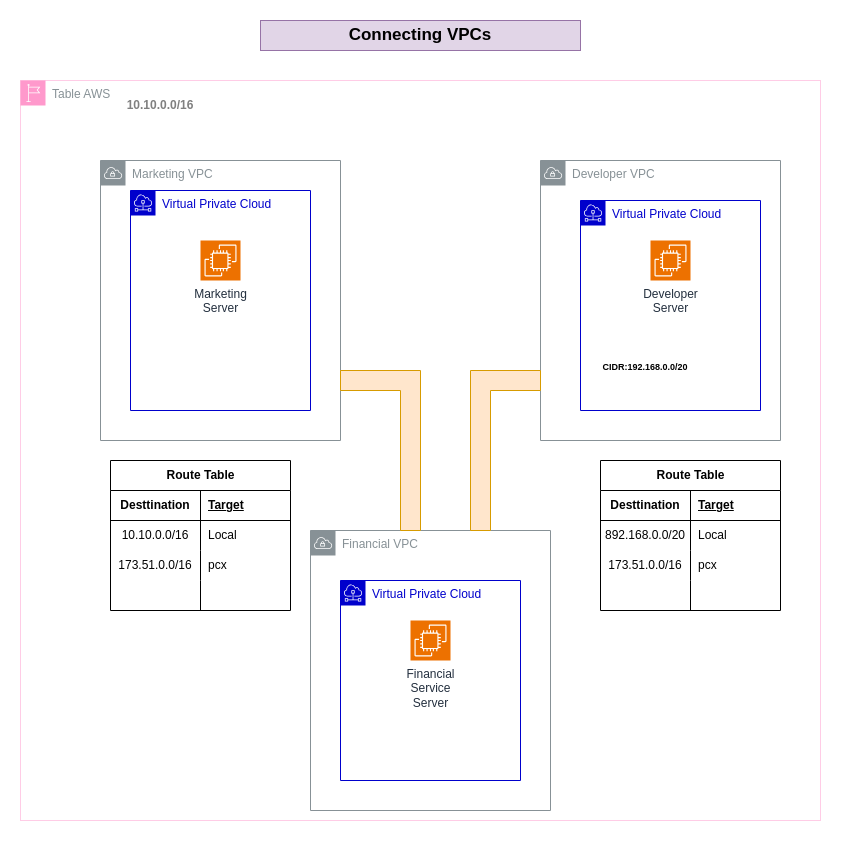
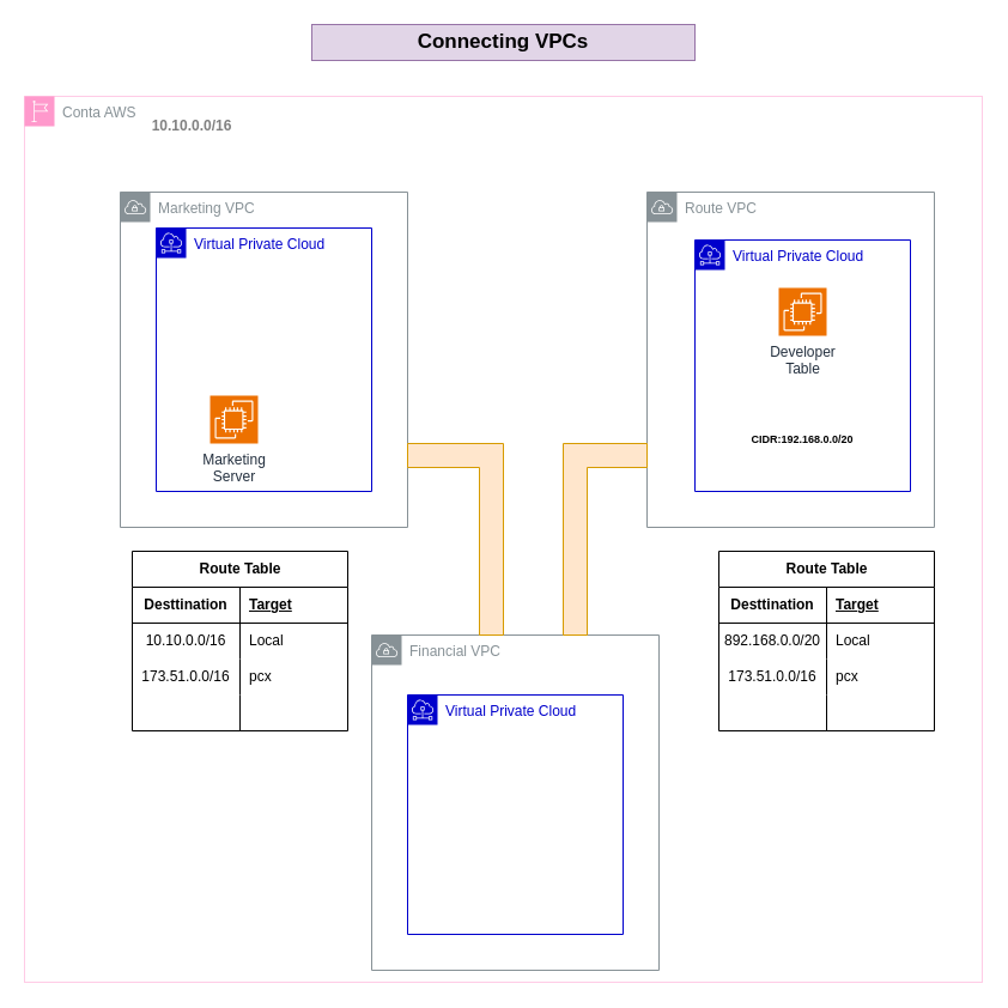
  <mxCell id="0" />
  <mxCell id="1" parent="0" />
- <mxCell id="2" value="Table AWS" style="sketch=0;outlineConnect=0;gradientColor=none;html=1;whiteSpace=wrap;fontSize=12;fontStyle=0;shape=mxgraph.aws4.group;grIcon=mxgraph.aws4.group_region;strokeColor=#FF99CC;fillColor=none;verticalAlign=top;align=left;spacingLeft=30;fontColor=#879196;dashed=1;dashPattern=1 1;" parent="1" vertex="1"><mxGeometry x="20" y="80" width="800" height="740" as="geometry" /></mxCell>
+ <mxCell id="2" value="Conta AWS" style="sketch=0;outlineConnect=0;gradientColor=none;html=1;whiteSpace=wrap;fontSize=12;fontStyle=0;shape=mxgraph.aws4.group;grIcon=mxgraph.aws4.group_region;strokeColor=#FF99CC;fillColor=none;verticalAlign=top;align=left;spacingLeft=30;fontColor=#879196;dashed=1;dashPattern=1 1;" parent="1" vertex="1"><mxGeometry x="20" y="80" width="800" height="740" as="geometry" /></mxCell>
  <mxCell id="3" value="Connecting VPCs" style="text;strokeColor=#9673a6;align=center;fillColor=#e1d5e7;html=1;verticalAlign=middle;whiteSpace=wrap;rounded=0;fontStyle=1;fontSize=17;" parent="1" vertex="1"><mxGeometry x="260" y="20" width="320" height="30" as="geometry" /></mxCell>
  <mxCell id="4" value="&lt;font color=&quot;#808080&quot; style=&quot;font-size: 12px;&quot;&gt;&lt;b style=&quot;font-size: 12px;&quot;&gt;10.10.0.0/16&lt;/b&gt;&lt;/font&gt;" style="text;strokeColor=none;align=center;fillColor=none;html=1;verticalAlign=middle;whiteSpace=wrap;rounded=0;fontSize=12;" parent="1" vertex="1"><mxGeometry x="90" y="90" width="140" height="30" as="geometry" /></mxCell>
  <mxCell id="5" value="Virtual Private Cloud" style="sketch=0;outlineConnect=0;gradientColor=none;html=1;whiteSpace=wrap;fontSize=12;fontStyle=0;shape=mxgraph.aws4.group;grIcon=mxgraph.aws4.group_subnet;strokeColor=#0000CC;fillColor=none;verticalAlign=top;align=left;spacingLeft=30;fontColor=#0000CC;dashed=0;" parent="1" vertex="1"><mxGeometry x="130" y="190" width="180" height="220" as="geometry" /></mxCell>
- <mxCell id="6" value="Marketing&lt;br&gt;Server" style="sketch=0;points=[[0,0,0],[0.25,0,0],[0.5,0,0],[0.75,0,0],[1,0,0],[0,1,0],[0.25,1,0],[0.5,1,0],[0.75,1,0],[1,1,0],[0,0.25,0],[0,0.5,0],[0,0.75,0],[1,0.25,0],[1,0.5,0],[1,0.75,0]];outlineConnect=0;fontColor=#232F3E;fillColor=#ED7100;strokeColor=#ffffff;dashed=0;verticalLabelPosition=bottom;verticalAlign=top;align=center;html=1;fontSize=12;fontStyle=0;aspect=fixed;shape=mxgraph.aws4.resourceIcon;resIcon=mxgraph.aws4.ec2;" parent="1" vertex="1"><mxGeometry x="200" y="240" width="40" height="40" as="geometry" /></mxCell>
+ <mxCell id="6" value="Marketing&lt;br&gt;Server" style="sketch=0;points=[[0,0,0],[0.25,0,0],[0.5,0,0],[0.75,0,0],[1,0,0],[0,1,0],[0.25,1,0],[0.5,1,0],[0.75,1,0],[1,1,0],[0,0.25,0],[0,0.5,0],[0,0.75,0],[1,0.25,0],[1,0.5,0],[1,0.75,0]];outlineConnect=0;fontColor=#232F3E;fillColor=#ED7100;strokeColor=#ffffff;dashed=0;verticalLabelPosition=bottom;verticalAlign=top;align=center;html=1;fontSize=12;fontStyle=0;aspect=fixed;shape=mxgraph.aws4.resourceIcon;resIcon=mxgraph.aws4.ec2;" parent="1" vertex="1"><mxGeometry x="175" y="330" width="40" height="40" as="geometry" /></mxCell>
  <mxCell id="7" value="Marketing VPC" style="sketch=0;outlineConnect=0;gradientColor=none;html=1;whiteSpace=wrap;fontSize=12;fontStyle=0;shape=mxgraph.aws4.group;grIcon=mxgraph.aws4.group_vpc;strokeColor=#879196;fillColor=none;verticalAlign=top;align=left;spacingLeft=30;fontColor=#879196;dashed=0;" vertex="1" parent="1"><mxGeometry x="100" y="160" width="240" height="280" as="geometry" /></mxCell>
  <mxCell id="8" value="Virtual Private Cloud" style="sketch=0;outlineConnect=0;gradientColor=none;html=1;whiteSpace=wrap;fontSize=12;fontStyle=0;shape=mxgraph.aws4.group;grIcon=mxgraph.aws4.group_subnet;strokeColor=#0000CC;fillColor=none;verticalAlign=top;align=left;spacingLeft=30;fontColor=#0000CC;dashed=0;" vertex="1" parent="1"><mxGeometry x="340" y="580" width="180" height="200" as="geometry" /></mxCell>
- <mxCell id="9" value="Financial&lt;br&gt;Service&lt;br&gt;Server" style="sketch=0;points=[[0,0,0],[0.25,0,0],[0.5,0,0],[0.75,0,0],[1,0,0],[0,1,0],[0.25,1,0],[0.5,1,0],[0.75,1,0],[1,1,0],[0,0.25,0],[0,0.5,0],[0,0.75,0],[1,0.25,0],[1,0.5,0],[1,0.75,0]];outlineConnect=0;fontColor=#232F3E;fillColor=#ED7100;strokeColor=#ffffff;dashed=0;verticalLabelPosition=bottom;verticalAlign=top;align=center;html=1;fontSize=12;fontStyle=0;aspect=fixed;shape=mxgraph.aws4.resourceIcon;resIcon=mxgraph.aws4.ec2;" vertex="1" parent="1"><mxGeometry x="410" y="620" width="40" height="40" as="geometry" /></mxCell>
  <mxCell id="10" value="Virtual Private Cloud" style="sketch=0;outlineConnect=0;gradientColor=none;html=1;whiteSpace=wrap;fontSize=12;fontStyle=0;shape=mxgraph.aws4.group;grIcon=mxgraph.aws4.group_subnet;strokeColor=#0000CC;fillColor=none;verticalAlign=top;align=left;spacingLeft=30;fontColor=#0000CC;dashed=0;" vertex="1" parent="1"><mxGeometry x="580" y="200" width="180" height="210" as="geometry" /></mxCell>
- <mxCell id="11" value="&lt;font style=&quot;font-size: 9px;&quot;&gt;&lt;b&gt;CIDR:192.168.0.0/20&lt;/b&gt;&lt;/font&gt;" style="text;strokeColor=none;align=center;fillColor=none;html=1;verticalAlign=middle;whiteSpace=wrap;rounded=0;" vertex="1" parent="1"><mxGeometry x="615" y="351" width="60" height="30" as="geometry" /></mxCell>
- <mxCell id="12" value="Developer&lt;br&gt;Server&lt;br&gt;" style="sketch=0;points=[[0,0,0],[0.25,0,0],[0.5,0,0],[0.75,0,0],[1,0,0],[0,1,0],[0.25,1,0],[0.5,1,0],[0.75,1,0],[1,1,0],[0,0.25,0],[0,0.5,0],[0,0.75,0],[1,0.25,0],[1,0.5,0],[1,0.75,0]];outlineConnect=0;fontColor=#232F3E;fillColor=#ED7100;strokeColor=#ffffff;dashed=0;verticalLabelPosition=bottom;verticalAlign=top;align=center;html=1;fontSize=12;fontStyle=0;aspect=fixed;shape=mxgraph.aws4.resourceIcon;resIcon=mxgraph.aws4.ec2;" vertex="1" parent="1"><mxGeometry x="650" y="240" width="40" height="40" as="geometry" /></mxCell>
- <mxCell id="13" value="Developer VPC" style="sketch=0;outlineConnect=0;gradientColor=none;html=1;whiteSpace=wrap;fontSize=12;fontStyle=0;shape=mxgraph.aws4.group;grIcon=mxgraph.aws4.group_vpc;strokeColor=#879196;fillColor=none;verticalAlign=top;align=left;spacingLeft=30;fontColor=#879196;dashed=0;" vertex="1" parent="1"><mxGeometry x="540" y="160" width="240" height="280" as="geometry" /></mxCell>
+ <mxCell id="11" value="&lt;font style=&quot;font-size: 9px;&quot;&gt;&lt;b&gt;CIDR:192.168.0.0/20&lt;/b&gt;&lt;/font&gt;" style="text;strokeColor=none;align=center;fillColor=none;html=1;verticalAlign=middle;whiteSpace=wrap;rounded=0;" vertex="1" parent="1"><mxGeometry x="640" y="351" width="60" height="30" as="geometry" /></mxCell>
+ <mxCell id="12" value="Developer&lt;br&gt;Table&lt;br&gt;" style="sketch=0;points=[[0,0,0],[0.25,0,0],[0.5,0,0],[0.75,0,0],[1,0,0],[0,1,0],[0.25,1,0],[0.5,1,0],[0.75,1,0],[1,1,0],[0,0.25,0],[0,0.5,0],[0,0.75,0],[1,0.25,0],[1,0.5,0],[1,0.75,0]];outlineConnect=0;fontColor=#232F3E;fillColor=#ED7100;strokeColor=#ffffff;dashed=0;verticalLabelPosition=bottom;verticalAlign=top;align=center;html=1;fontSize=12;fontStyle=0;aspect=fixed;shape=mxgraph.aws4.resourceIcon;resIcon=mxgraph.aws4.ec2;" vertex="1" parent="1"><mxGeometry x="650" y="240" width="40" height="40" as="geometry" /></mxCell>
+ <mxCell id="13" value="Route VPC" style="sketch=0;outlineConnect=0;gradientColor=none;html=1;whiteSpace=wrap;fontSize=12;fontStyle=0;shape=mxgraph.aws4.group;grIcon=mxgraph.aws4.group_vpc;strokeColor=#879196;fillColor=none;verticalAlign=top;align=left;spacingLeft=30;fontColor=#879196;dashed=0;" vertex="1" parent="1"><mxGeometry x="540" y="160" width="240" height="280" as="geometry" /></mxCell>
  <mxCell id="14" value="Financial VPC" style="sketch=0;outlineConnect=0;gradientColor=none;html=1;whiteSpace=wrap;fontSize=12;fontStyle=0;shape=mxgraph.aws4.group;grIcon=mxgraph.aws4.group_vpc;strokeColor=#879196;fillColor=none;verticalAlign=top;align=left;spacingLeft=30;fontColor=#879196;dashed=0;" vertex="1" parent="1"><mxGeometry x="310" y="530" width="240" height="280" as="geometry" /></mxCell>
  <mxCell id="15" value="" style="shape=corner;whiteSpace=wrap;html=1;fillColor=#ffe6cc;strokeColor=#d79b00;" vertex="1" parent="1"><mxGeometry x="470" y="370" width="70" height="160" as="geometry" /></mxCell>
  <mxCell id="16" value="" style="shape=corner;whiteSpace=wrap;html=1;fillColor=#ffe6cc;strokeColor=#d79b00;rotation=-90;direction=south;flipV=1;" vertex="1" parent="1"><mxGeometry x="300" y="410" width="160" height="80" as="geometry" /></mxCell>
  <mxCell id="17" value="Route Table" style="shape=table;startSize=30;container=1;collapsible=1;childLayout=tableLayout;fixedRows=1;rowLines=0;fontStyle=1;align=center;resizeLast=1;html=1;" vertex="1" parent="1"><mxGeometry x="110" y="460" width="180" height="150" as="geometry" /></mxCell>
  <mxCell id="18" value="" style="shape=tableRow;horizontal=0;startSize=0;swimlaneHead=0;swimlaneBody=0;fillColor=none;collapsible=0;dropTarget=0;points=[[0,0.5],[1,0.5]];portConstraint=eastwest;top=0;left=0;right=0;bottom=1;" vertex="1" parent="17"><mxGeometry y="30" width="180" height="30" as="geometry" /></mxCell>
  <mxCell id="19" value="Desttination" style="shape=partialRectangle;connectable=0;fillColor=none;top=0;left=0;bottom=0;right=0;fontStyle=1;overflow=hidden;whiteSpace=wrap;html=1;" vertex="1" parent="18"><mxGeometry width="90" height="30" as="geometry"><mxRectangle width="90" height="30" as="alternateBounds" /></mxGeometry></mxCell>
  <mxCell id="20" value="Target" style="shape=partialRectangle;connectable=0;fillColor=none;top=0;left=0;bottom=0;right=0;align=left;spacingLeft=6;fontStyle=5;overflow=hidden;whiteSpace=wrap;html=1;" vertex="1" parent="18"><mxGeometry x="90" width="90" height="30" as="geometry"><mxRectangle width="90" height="30" as="alternateBounds" /></mxGeometry></mxCell>
  <mxCell id="21" value="" style="shape=tableRow;horizontal=0;startSize=0;swimlaneHead=0;swimlaneBody=0;fillColor=none;collapsible=0;dropTarget=0;points=[[0,0.5],[1,0.5]];portConstraint=eastwest;top=0;left=0;right=0;bottom=0;" vertex="1" parent="17"><mxGeometry y="60" width="180" height="30" as="geometry" /></mxCell>
  <mxCell id="22" value="10.10.0.0/16" style="shape=partialRectangle;connectable=0;fillColor=none;top=0;left=0;bottom=0;right=0;editable=1;overflow=hidden;whiteSpace=wrap;html=1;" vertex="1" parent="21"><mxGeometry width="90" height="30" as="geometry"><mxRectangle width="90" height="30" as="alternateBounds" /></mxGeometry></mxCell>
  <mxCell id="23" value="Local" style="shape=partialRectangle;connectable=0;fillColor=none;top=0;left=0;bottom=0;right=0;align=left;spacingLeft=6;overflow=hidden;whiteSpace=wrap;html=1;" vertex="1" parent="21"><mxGeometry x="90" width="90" height="30" as="geometry"><mxRectangle width="90" height="30" as="alternateBounds" /></mxGeometry></mxCell>
  <mxCell id="24" value="" style="shape=tableRow;horizontal=0;startSize=0;swimlaneHead=0;swimlaneBody=0;fillColor=none;collapsible=0;dropTarget=0;points=[[0,0.5],[1,0.5]];portConstraint=eastwest;top=0;left=0;right=0;bottom=0;" vertex="1" parent="17"><mxGeometry y="90" width="180" height="30" as="geometry" /></mxCell>
  <mxCell id="25" value="173.51.0.0/16" style="shape=partialRectangle;connectable=0;fillColor=none;top=0;left=0;bottom=0;right=0;editable=1;overflow=hidden;whiteSpace=wrap;html=1;" vertex="1" parent="24"><mxGeometry width="90" height="30" as="geometry"><mxRectangle width="90" height="30" as="alternateBounds" /></mxGeometry></mxCell>
  <mxCell id="26" value="pcx" style="shape=partialRectangle;connectable=0;fillColor=none;top=0;left=0;bottom=0;right=0;align=left;spacingLeft=6;overflow=hidden;whiteSpace=wrap;html=1;" vertex="1" parent="24"><mxGeometry x="90" width="90" height="30" as="geometry"><mxRectangle width="90" height="30" as="alternateBounds" /></mxGeometry></mxCell>
  <mxCell id="27" value="" style="shape=tableRow;horizontal=0;startSize=0;swimlaneHead=0;swimlaneBody=0;fillColor=none;collapsible=0;dropTarget=0;points=[[0,0.5],[1,0.5]];portConstraint=eastwest;top=0;left=0;right=0;bottom=0;" vertex="1" parent="17"><mxGeometry y="120" width="180" height="30" as="geometry" /></mxCell>
  <mxCell id="28" value="" style="shape=partialRectangle;connectable=0;fillColor=none;top=0;left=0;bottom=0;right=0;editable=1;overflow=hidden;whiteSpace=wrap;html=1;" vertex="1" parent="27"><mxGeometry width="90" height="30" as="geometry"><mxRectangle width="90" height="30" as="alternateBounds" /></mxGeometry></mxCell>
  <mxCell id="29" value="" style="shape=partialRectangle;connectable=0;fillColor=none;top=0;left=0;bottom=0;right=0;align=left;spacingLeft=6;overflow=hidden;whiteSpace=wrap;html=1;" vertex="1" parent="27"><mxGeometry x="90" width="90" height="30" as="geometry"><mxRectangle width="90" height="30" as="alternateBounds" /></mxGeometry></mxCell>
  <mxCell id="30" value="Route Table" style="shape=table;startSize=30;container=1;collapsible=1;childLayout=tableLayout;fixedRows=1;rowLines=0;fontStyle=1;align=center;resizeLast=1;html=1;" vertex="1" parent="1"><mxGeometry x="600" y="460" width="180" height="150" as="geometry" /></mxCell>
  <mxCell id="31" value="" style="shape=tableRow;horizontal=0;startSize=0;swimlaneHead=0;swimlaneBody=0;fillColor=none;collapsible=0;dropTarget=0;points=[[0,0.5],[1,0.5]];portConstraint=eastwest;top=0;left=0;right=0;bottom=1;" vertex="1" parent="30"><mxGeometry y="30" width="180" height="30" as="geometry" /></mxCell>
  <mxCell id="32" value="Desttination" style="shape=partialRectangle;connectable=0;fillColor=none;top=0;left=0;bottom=0;right=0;fontStyle=1;overflow=hidden;whiteSpace=wrap;html=1;" vertex="1" parent="31"><mxGeometry width="90" height="30" as="geometry"><mxRectangle width="90" height="30" as="alternateBounds" /></mxGeometry></mxCell>
  <mxCell id="33" value="Target" style="shape=partialRectangle;connectable=0;fillColor=none;top=0;left=0;bottom=0;right=0;align=left;spacingLeft=6;fontStyle=5;overflow=hidden;whiteSpace=wrap;html=1;" vertex="1" parent="31"><mxGeometry x="90" width="90" height="30" as="geometry"><mxRectangle width="90" height="30" as="alternateBounds" /></mxGeometry></mxCell>
  <mxCell id="34" value="" style="shape=tableRow;horizontal=0;startSize=0;swimlaneHead=0;swimlaneBody=0;fillColor=none;collapsible=0;dropTarget=0;points=[[0,0.5],[1,0.5]];portConstraint=eastwest;top=0;left=0;right=0;bottom=0;" vertex="1" parent="30"><mxGeometry y="60" width="180" height="30" as="geometry" /></mxCell>
  <mxCell id="35" value="892.168.0.0/20" style="shape=partialRectangle;connectable=0;fillColor=none;top=0;left=0;bottom=0;right=0;editable=1;overflow=hidden;whiteSpace=wrap;html=1;" vertex="1" parent="34"><mxGeometry width="90" height="30" as="geometry"><mxRectangle width="90" height="30" as="alternateBounds" /></mxGeometry></mxCell>
  <mxCell id="36" value="Local" style="shape=partialRectangle;connectable=0;fillColor=none;top=0;left=0;bottom=0;right=0;align=left;spacingLeft=6;overflow=hidden;whiteSpace=wrap;html=1;" vertex="1" parent="34"><mxGeometry x="90" width="90" height="30" as="geometry"><mxRectangle width="90" height="30" as="alternateBounds" /></mxGeometry></mxCell>
  <mxCell id="37" value="" style="shape=tableRow;horizontal=0;startSize=0;swimlaneHead=0;swimlaneBody=0;fillColor=none;collapsible=0;dropTarget=0;points=[[0,0.5],[1,0.5]];portConstraint=eastwest;top=0;left=0;right=0;bottom=0;" vertex="1" parent="30"><mxGeometry y="90" width="180" height="30" as="geometry" /></mxCell>
  <mxCell id="38" value="173.51.0.0/16" style="shape=partialRectangle;connectable=0;fillColor=none;top=0;left=0;bottom=0;right=0;editable=1;overflow=hidden;whiteSpace=wrap;html=1;" vertex="1" parent="37"><mxGeometry width="90" height="30" as="geometry"><mxRectangle width="90" height="30" as="alternateBounds" /></mxGeometry></mxCell>
  <mxCell id="39" value="pcx" style="shape=partialRectangle;connectable=0;fillColor=none;top=0;left=0;bottom=0;right=0;align=left;spacingLeft=6;overflow=hidden;whiteSpace=wrap;html=1;" vertex="1" parent="37"><mxGeometry x="90" width="90" height="30" as="geometry"><mxRectangle width="90" height="30" as="alternateBounds" /></mxGeometry></mxCell>
  <mxCell id="40" value="" style="shape=tableRow;horizontal=0;startSize=0;swimlaneHead=0;swimlaneBody=0;fillColor=none;collapsible=0;dropTarget=0;points=[[0,0.5],[1,0.5]];portConstraint=eastwest;top=0;left=0;right=0;bottom=0;" vertex="1" parent="30"><mxGeometry y="120" width="180" height="30" as="geometry" /></mxCell>
  <mxCell id="41" value="" style="shape=partialRectangle;connectable=0;fillColor=none;top=0;left=0;bottom=0;right=0;editable=1;overflow=hidden;whiteSpace=wrap;html=1;" vertex="1" parent="40"><mxGeometry width="90" height="30" as="geometry"><mxRectangle width="90" height="30" as="alternateBounds" /></mxGeometry></mxCell>
  <mxCell id="42" value="" style="shape=partialRectangle;connectable=0;fillColor=none;top=0;left=0;bottom=0;right=0;align=left;spacingLeft=6;overflow=hidden;whiteSpace=wrap;html=1;" vertex="1" parent="40"><mxGeometry x="90" width="90" height="30" as="geometry"><mxRectangle width="90" height="30" as="alternateBounds" /></mxGeometry></mxCell>
